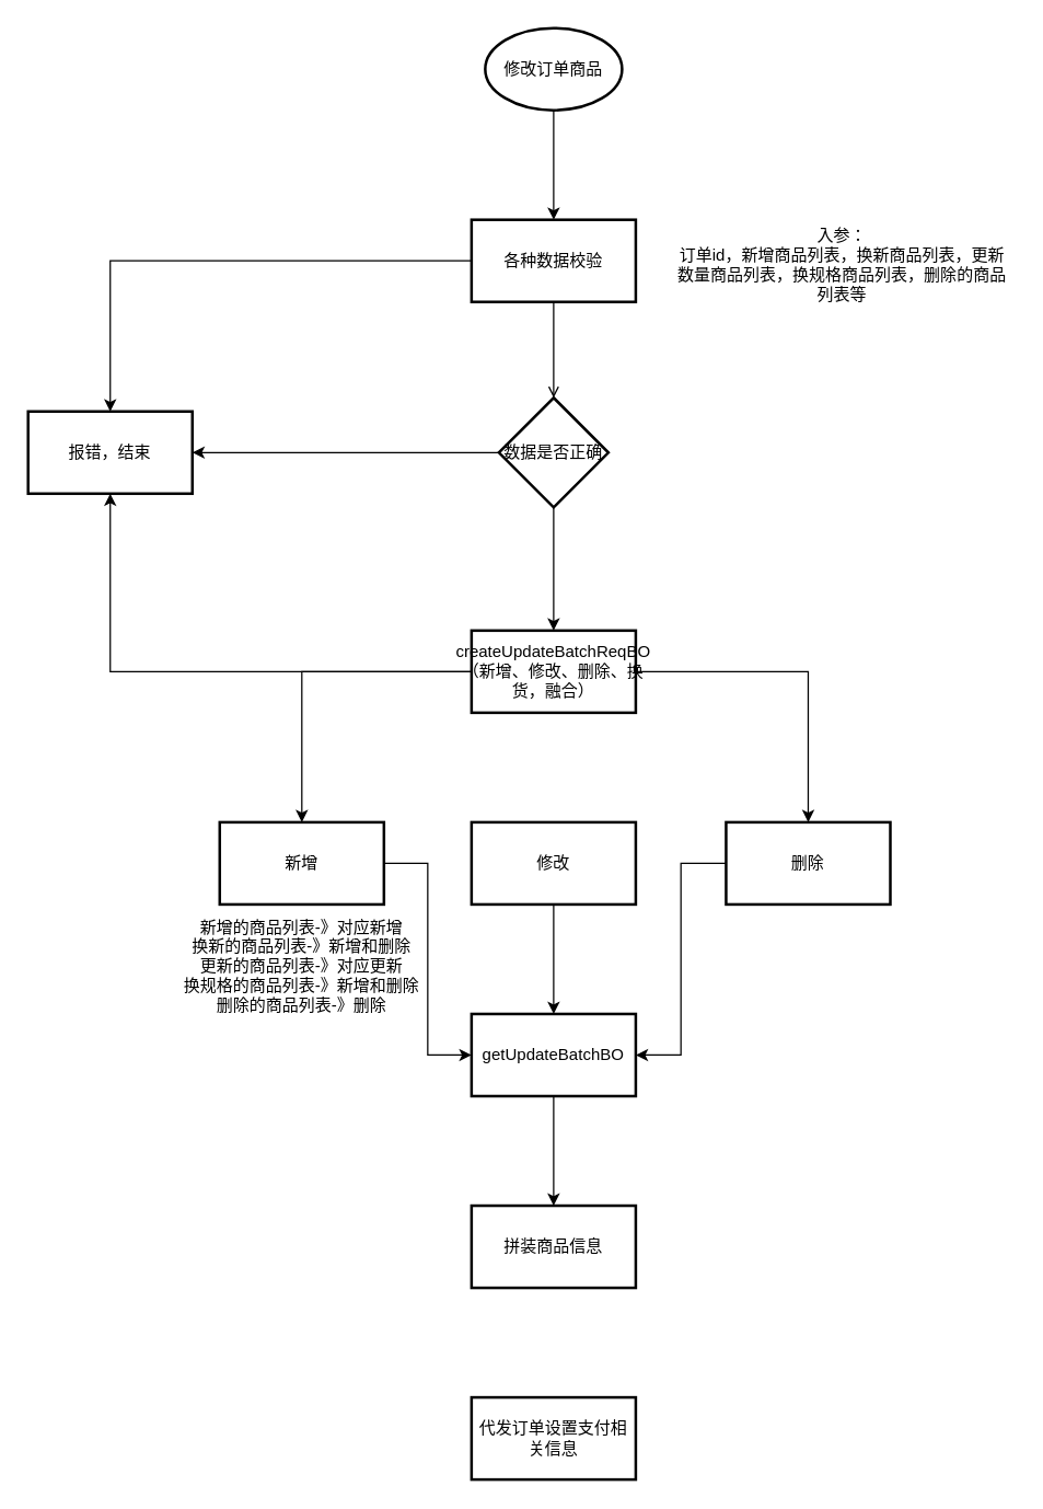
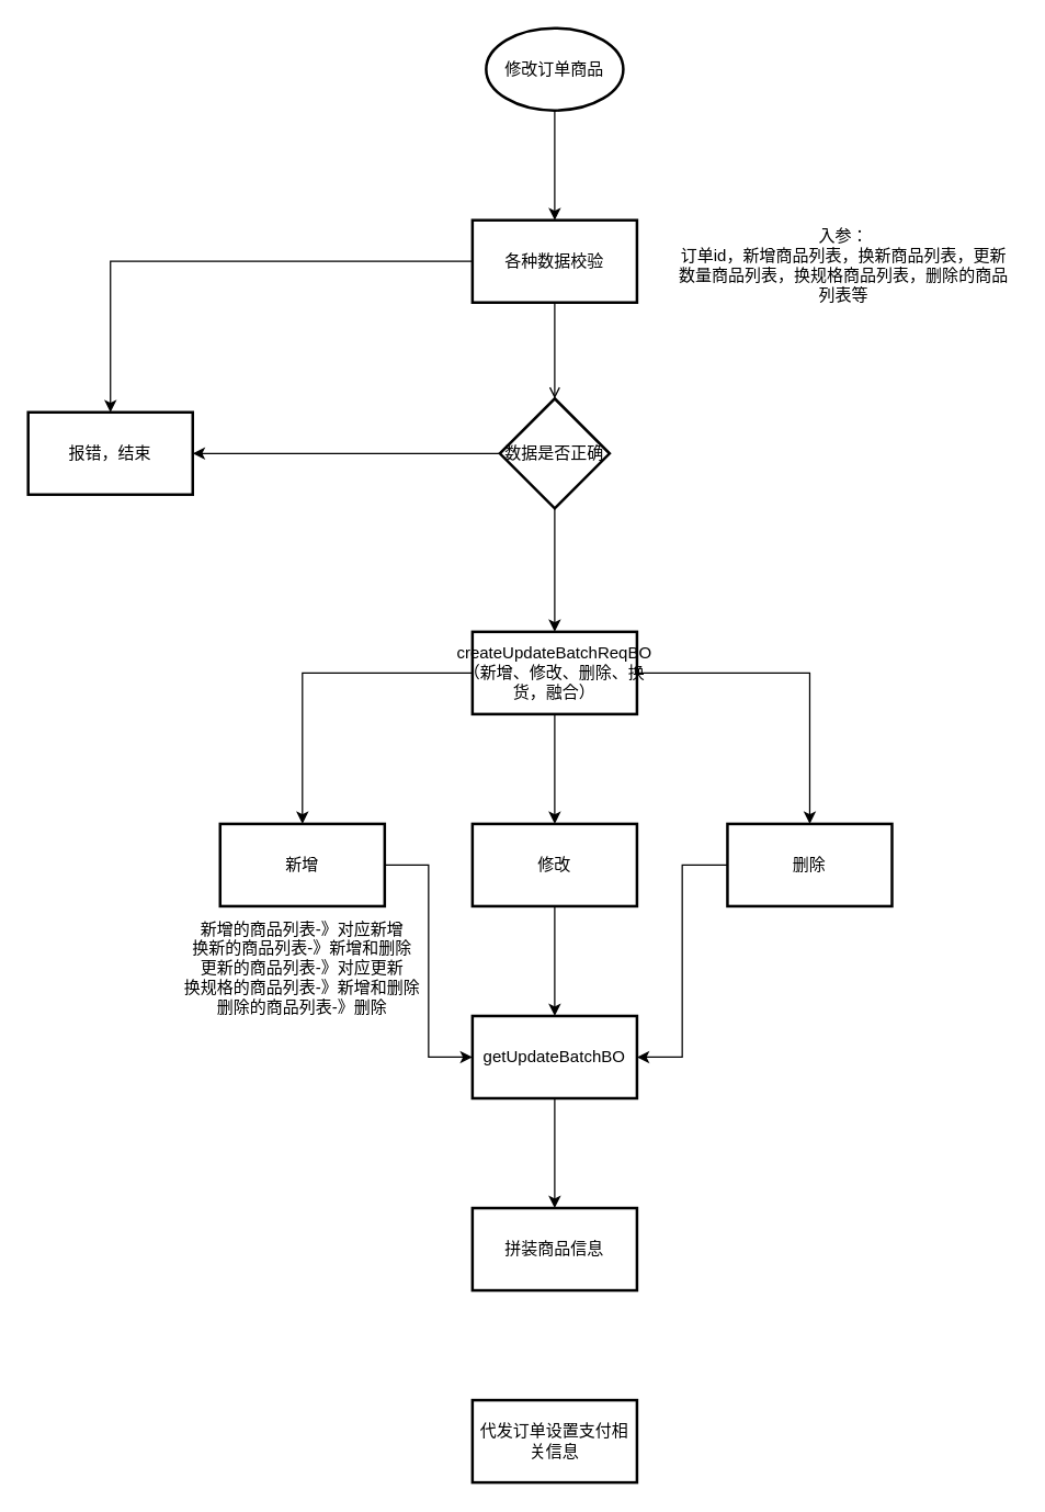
  <mxCell id="0" />
  <mxCell id="1" parent="0" />
  <mxCell id="2" value="" style="edgeStyle=orthogonalEdgeStyle;rounded=0;orthogonalLoop=1;jettySize=auto;html=1;" edge="1" parent="1" source="3" target="6"><mxGeometry relative="1" as="geometry" /></mxCell>
  <mxCell id="3" value="修改订单商品" style="strokeWidth=2;html=1;shape=mxgraph.flowchart.start_1;whiteSpace=wrap;" vertex="1" parent="1"><mxGeometry x="354" y="20" width="100" height="60" as="geometry" /></mxCell>
  <mxCell id="4" value="" style="edgeStyle=orthogonalEdgeStyle;rounded=0;orthogonalLoop=1;jettySize=auto;html=1;endArrow=open;" edge="1" parent="1" source="6" target="10"><mxGeometry relative="1" as="geometry" /></mxCell>
  <mxCell id="5" style="edgeStyle=orthogonalEdgeStyle;rounded=0;orthogonalLoop=1;jettySize=auto;html=1;entryX=0.5;entryY=0;entryDx=0;entryDy=0;" edge="1" parent="1" source="6" target="11"><mxGeometry relative="1" as="geometry" /></mxCell>
  <mxCell id="6" value="各种数据校验" style="whiteSpace=wrap;html=1;strokeWidth=2;" vertex="1" parent="1"><mxGeometry x="344" y="160" width="120" height="60" as="geometry" /></mxCell>
  <mxCell id="7" value="入参：&lt;br&gt;订单id，新增商品列表，换新商品列表，更新数量商品列表，换规格商品列表，删除的商品列表等" style="text;html=1;align=center;verticalAlign=middle;whiteSpace=wrap;rounded=0;" vertex="1" parent="1"><mxGeometry x="490" y="160" width="250" height="65" as="geometry" /></mxCell>
  <mxCell id="8" value="" style="edgeStyle=orthogonalEdgeStyle;rounded=0;orthogonalLoop=1;jettySize=auto;html=1;" edge="1" parent="1" source="10" target="11"><mxGeometry relative="1" as="geometry" /></mxCell>
  <mxCell id="9" value="" style="edgeStyle=orthogonalEdgeStyle;rounded=0;orthogonalLoop=1;jettySize=auto;html=1;" edge="1" parent="1" source="10" target="15"><mxGeometry relative="1" as="geometry" /></mxCell>
  <mxCell id="10" value="数据是否正确" style="rhombus;whiteSpace=wrap;html=1;strokeWidth=2;" vertex="1" parent="1"><mxGeometry x="364" y="290" width="80" height="80" as="geometry" /></mxCell>
  <mxCell id="11" value="报错，结束" style="whiteSpace=wrap;html=1;strokeWidth=2;" vertex="1" parent="1"><mxGeometry x="20" y="300" width="120" height="60" as="geometry" /></mxCell>
- <mxCell id="12" value="" style="edgeStyle=orthogonalEdgeStyle;rounded=0;orthogonalLoop=1;jettySize=auto;html=1;" edge="1" parent="1" source="15" target="11"><mxGeometry relative="1" as="geometry" /></mxCell>
+ <mxCell id="12" value="" style="edgeStyle=orthogonalEdgeStyle;rounded=0;orthogonalLoop=1;jettySize=auto;html=1;" edge="1" parent="1" source="15" target="17"><mxGeometry relative="1" as="geometry" /></mxCell>
  <mxCell id="13" value="" style="edgeStyle=orthogonalEdgeStyle;rounded=0;orthogonalLoop=1;jettySize=auto;html=1;" edge="1" parent="1" source="15" target="19"><mxGeometry relative="1" as="geometry" /></mxCell>
  <mxCell id="14" value="" style="edgeStyle=orthogonalEdgeStyle;rounded=0;orthogonalLoop=1;jettySize=auto;html=1;" edge="1" parent="1" source="15" target="21"><mxGeometry relative="1" as="geometry" /></mxCell>
  <mxCell id="15" value="createUpdateBatchReqBO（新增、修改、删除、换货，融合&lt;span style=&quot;background-color: transparent; color: light-dark(rgb(0, 0, 0), rgb(255, 255, 255));&quot;&gt;）&lt;/span&gt;" style="whiteSpace=wrap;html=1;strokeWidth=2;" vertex="1" parent="1"><mxGeometry x="344" y="460" width="120" height="60" as="geometry" /></mxCell>
  <mxCell id="16" value="" style="edgeStyle=orthogonalEdgeStyle;rounded=0;orthogonalLoop=1;jettySize=auto;html=1;" edge="1" parent="1" source="17" target="23"><mxGeometry relative="1" as="geometry" /></mxCell>
  <mxCell id="17" value="修改" style="whiteSpace=wrap;html=1;strokeWidth=2;" vertex="1" parent="1"><mxGeometry x="344" y="600" width="120" height="60" as="geometry" /></mxCell>
  <mxCell id="18" style="edgeStyle=orthogonalEdgeStyle;rounded=0;orthogonalLoop=1;jettySize=auto;html=1;entryX=0;entryY=0.5;entryDx=0;entryDy=0;" edge="1" parent="1" source="19" target="23"><mxGeometry relative="1" as="geometry" /></mxCell>
  <mxCell id="19" value="新增" style="whiteSpace=wrap;html=1;strokeWidth=2;" vertex="1" parent="1"><mxGeometry x="160" y="600" width="120" height="60" as="geometry" /></mxCell>
  <mxCell id="20" style="edgeStyle=orthogonalEdgeStyle;rounded=0;orthogonalLoop=1;jettySize=auto;html=1;entryX=1;entryY=0.5;entryDx=0;entryDy=0;" edge="1" parent="1" source="21" target="23"><mxGeometry relative="1" as="geometry" /></mxCell>
  <mxCell id="21" value="删除" style="whiteSpace=wrap;html=1;strokeWidth=2;" vertex="1" parent="1"><mxGeometry x="530" y="600" width="120" height="60" as="geometry" /></mxCell>
  <mxCell id="22" value="" style="edgeStyle=orthogonalEdgeStyle;rounded=0;orthogonalLoop=1;jettySize=auto;html=1;" edge="1" parent="1" source="23" target="25"><mxGeometry relative="1" as="geometry" /></mxCell>
  <mxCell id="23" value="getUpdateBatchBO" style="whiteSpace=wrap;html=1;strokeWidth=2;" vertex="1" parent="1"><mxGeometry x="344" y="740" width="120" height="60" as="geometry" /></mxCell>
  <mxCell id="24" value="新增的商品列表-》对应新增&lt;br&gt;换新的商品列表-》新增和删除&lt;br&gt;更新的商品列表-》对应更新&lt;br&gt;换规格的商品列表-》新增和删除&lt;br&gt;删除的商品列表-》删除" style="text;html=1;align=center;verticalAlign=middle;whiteSpace=wrap;rounded=0;" vertex="1" parent="1"><mxGeometry x="130" y="690" width="180" height="30" as="geometry" /></mxCell>
  <mxCell id="25" value="拼装商品信息" style="whiteSpace=wrap;html=1;strokeWidth=2;" vertex="1" parent="1"><mxGeometry x="344" y="880" width="120" height="60" as="geometry" /></mxCell>
  <mxCell id="26" value="代发订单设置支付相关信息" style="whiteSpace=wrap;html=1;strokeWidth=2;" vertex="1" parent="1"><mxGeometry x="344" y="1020" width="120" height="60" as="geometry" /></mxCell>
